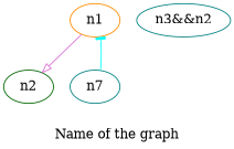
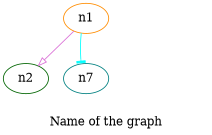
  digraph {
    font=Helvetica
    label="Name of the graph"
    node [color=teal]
    n1 [a=4 b=3 color=darkorange]
    n2 [color=darkgreen]
    n3 [a=3 label=n7]
-   n4 [a=toto label="n3&&n2"]
    n1 -> n2 [a=5 arrowhead=onormal b=2 color=orchid]
-   n3 -> n1 [arrowhead=tee b=1 color=cyan]
+   n1 -> n3 [arrowhead=tee b=1 color=cyan]
  }
